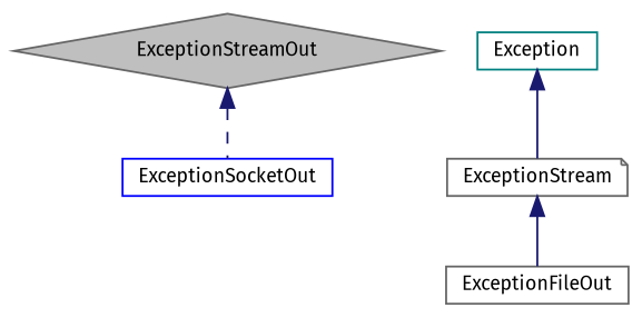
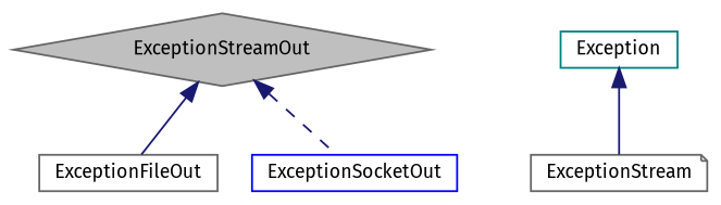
  digraph {
    fontname="Fira Sans"
    node [color=gray40 fillcolor=white fontname="Fira Sans" fontsize=10 shape=box style=filled]
    edge [color=midnightblue dir=back fontname="Fira Sans" fontsize=10 labelfontname=Helvetica labelfontsize=10 style=solid]
    n1 [fillcolor=grey75 fontcolor=black height=0.2 label=ExceptionStreamOut shape=diamond width=0.4]
    n2 [height=0.2 label=ExceptionFileOut width=0.4]
    n3 [color=blue height=0.2 label=ExceptionSocketOut width=0.4]
    n4 [height=0.2 label=ExceptionStream shape=note width=0.4]
    n5 [color=teal height=0.2 label=Exception width=0.4]
-   n4 -> n2
+   n1 -> n2
    n1 -> n3 [style=dashed]
    n5 -> n4
  }
